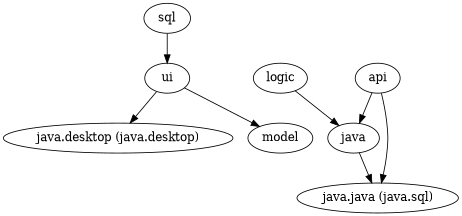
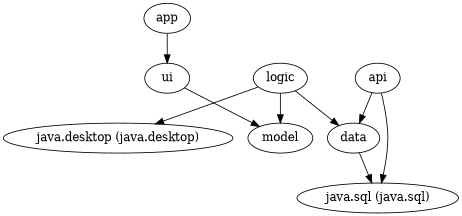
  digraph {
    ui
    "java.desktop (java.desktop)"
    model
    logic
-   data [label=java]
-   "java.sql (java.sql)" [label="java.java (java.sql)"]
-   app [label=sql]
+   data
+   "java.sql (java.sql)"
+   app
    api
-   ui -> "java.desktop (java.desktop)"
+   logic -> "java.desktop (java.desktop)"
    ui -> model
+   logic -> model
    logic -> data
    data -> "java.sql (java.sql)"
    app -> ui
    api -> data
    api -> "java.sql (java.sql)"
  }
